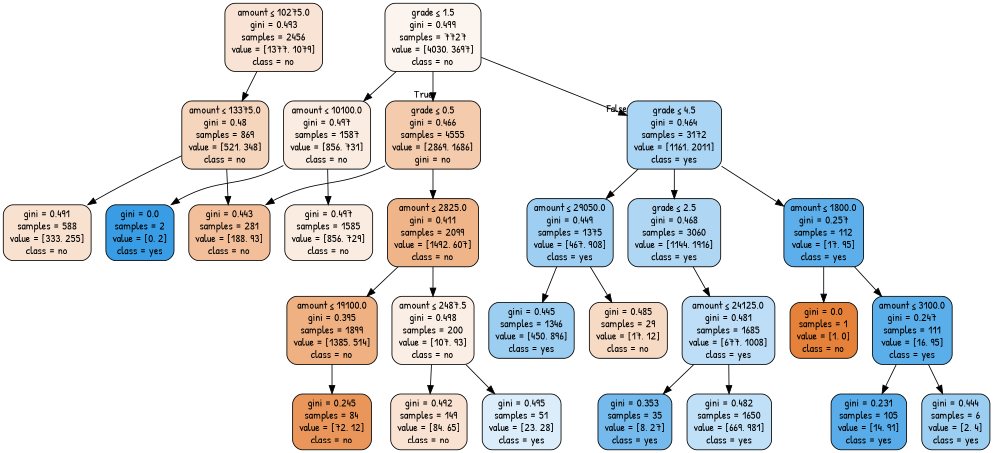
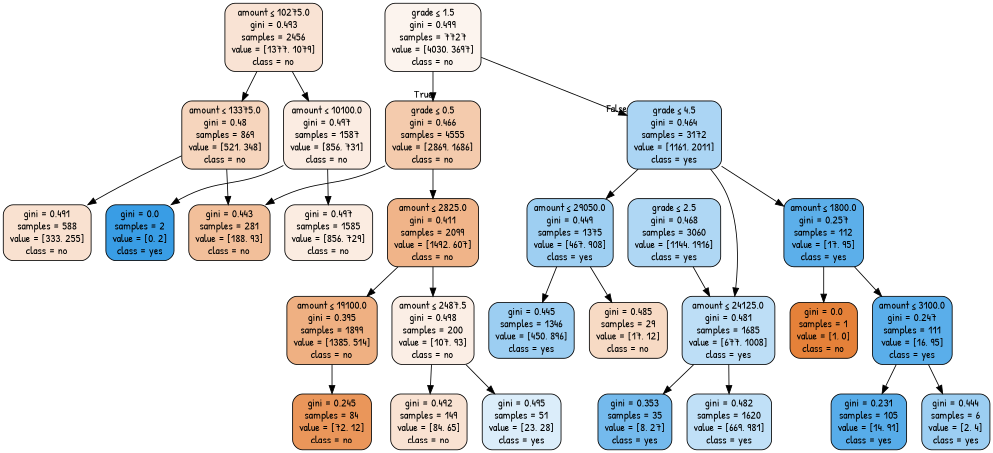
  digraph {
    fontname="Patrick Hand"
    node [color=black fillcolor="#399de57f" fontname="Patrick Hand" shape=box style="filled, rounded"]
    edge [fontname="Patrick Hand"]
    n1 [fillcolor="#e5813915" label=<grade &le; 1.5<br/>gini = 0.499<br/>samples = 7727<br/>value = [4030, 3697]<br/>class = no>]
-   n2 [fillcolor="#e5813969" label=<grade &le; 0.5<br/>gini = 0.466<br/>samples = 4555<br/>value = [2869, 1686]<br/>gini = no>]
+   n2 [fillcolor="#e5813969" label=<grade &le; 0.5<br/>gini = 0.466<br/>samples = 4555<br/>value = [2869, 1686]<br/>class = no>]
    n3 [fillcolor="#399de56c" label=<grade &le; 4.5<br/>gini = 0.464<br/>samples = 3172<br/>value = [1161, 2011]<br/>class = yes>]
    n4 [fillcolor="#e5813997" label=<amount &le; 2825.0<br/>gini = 0.411<br/>samples = 2099<br/>value = [1492, 607]<br/>class = no>]
    n5 [fillcolor="#e5813981" label=<gini = 0.443<br/>samples = 281<br/>value = [188, 93]<br/>class = no>]
    n6 [fillcolor="#399de567" label=<grade &le; 2.5<br/>gini = 0.468<br/>samples = 3060<br/>value = [1144, 1916]<br/>class = yes>]
    n7 [fillcolor="#399de5d1" label=<amount &le; 1800.0<br/>gini = 0.257<br/>samples = 112<br/>value = [17, 95]<br/>class = yes>]
    n8 [fillcolor="#399de57c" label=<amount &le; 29050.0<br/>gini = 0.449<br/>samples = 1375<br/>value = [467, 908]<br/>class = yes>]
    n9 [fillcolor="#e5813921" label=<amount &le; 2487.5<br/>gini = 0.498<br/>samples = 200<br/>value = [107, 93]<br/>class = no>]
    n10 [fillcolor="#e58139a0" label=<amount &le; 19100.0<br/>gini = 0.395<br/>samples = 1899<br/>value = [1385, 514]<br/>class = no>]
    n11 [fillcolor="#e5813937" label=<amount &le; 10275.0<br/>gini = 0.493<br/>samples = 2456<br/>value = [1377, 1079]<br/>class = no>]
    n12 [fillcolor="#e5813925" label=<amount &le; 10100.0<br/>gini = 0.497<br/>samples = 1587<br/>value = [856, 731]<br/>class = no>]
    n13 [fillcolor="#e5813955" label=<amount &le; 13375.0<br/>gini = 0.48<br/>samples = 869<br/>value = [521, 348]<br/>class = no>]
    n14 [fillcolor="#e581393a" label=<gini = 0.492<br/>samples = 149<br/>value = [84, 65]<br/>class = no>]
    n15 [fillcolor="#399de52e" label=<gini = 0.495<br/>samples = 51<br/>value = [23, 28]<br/>class = yes>]
    n16 [fillcolor="#e58139d4" label=<gini = 0.245<br/>samples = 84<br/>value = [72, 12]<br/>class = no>]
    n17 [fillcolor="#e5813926" label=<gini = 0.497<br/>samples = 1585<br/>value = [856, 729]<br/>class = no>]
    n18 [fillcolor="#399de5ff" label=<gini = 0.0<br/>samples = 2<br/>value = [0, 2]<br/>class = yes>]
    n19 [fillcolor="#e581393c" label=<gini = 0.491<br/>samples = 588<br/>value = [333, 255]<br/>class = no>]
    n20 [fillcolor="#399de554" label=<amount &le; 24125.0<br/>gini = 0.481<br/>samples = 1685<br/>value = [677, 1008]<br/>class = yes>]
    n21 [fillcolor="#e58139ff" label=<gini = 0.0<br/>samples = 1<br/>value = [1, 0]<br/>class = no>]
    n22 [fillcolor="#399de5d4" label=<amount &le; 3100.0<br/>gini = 0.247<br/>samples = 111<br/>value = [16, 95]<br/>class = yes>]
-   n23 [fillcolor="#399de551" label=<gini = 0.482<br/>samples = 1650<br/>value = [669, 981]<br/>class = yes>]
+   n23 [fillcolor="#399de551" label=<gini = 0.482<br/>samples = 1620<br/>value = [669, 981]<br/>class = yes>]
    n24 [fillcolor="#399de5b3" label=<gini = 0.353<br/>samples = 35<br/>value = [8, 27]<br/>class = yes>]
    n25 [label=<gini = 0.445<br/>samples = 1346<br/>value = [450, 896]<br/>class = yes>]
    n26 [fillcolor="#e581394b" label=<gini = 0.485<br/>samples = 29<br/>value = [17, 12]<br/>class = no>]
    n27 [label=<gini = 0.444<br/>samples = 6<br/>value = [2, 4]<br/>class = yes>]
    n28 [fillcolor="#399de5d8" label=<gini = 0.231<br/>samples = 105<br/>value = [14, 91]<br/>class = yes>]
    n1 -> n2 [headlabel=True labelangle=45 labeldistance=2.5]
    n1 -> n3 [headlabel=False labelangle=-45 labeldistance=2.5]
    n2 -> n4
    n2 -> n5
-   n3 -> n6
+   n3 -> n20
    n3 -> n7
    n3 -> n8
    n4 -> n9
    n4 -> n10
    n6 -> n20
    n7 -> n21
    n7 -> n22
    n8 -> n25
    n8 -> n26
    n9 -> n14
    n9 -> n15
    n10 -> n16
-   n1 -> n12
+   n11 -> n12
    n11 -> n13
    n12 -> n17
    n12 -> n18
    n13 -> n5
    n13 -> n19
    n20 -> n23
    n20 -> n24
    n22 -> n27
    n22 -> n28
  }
